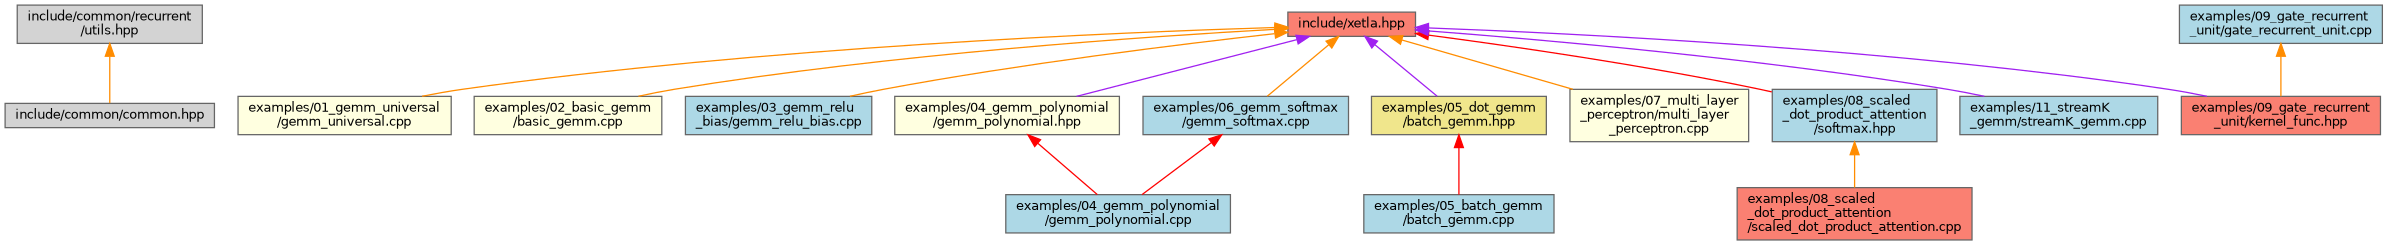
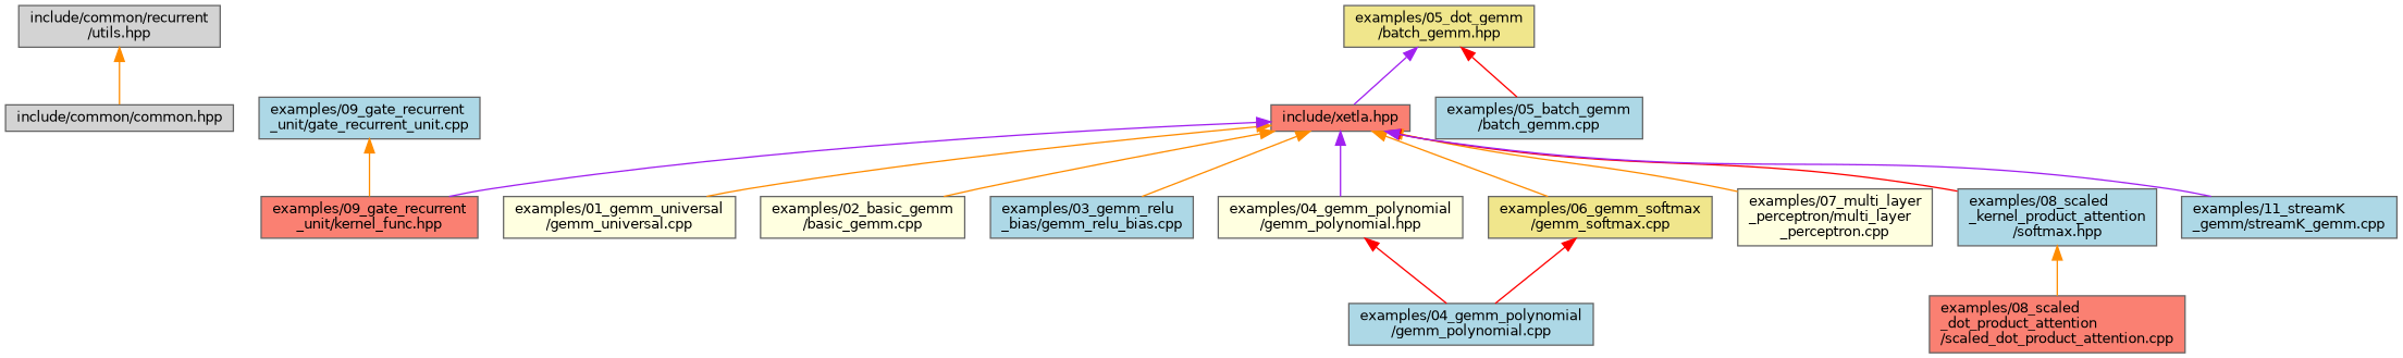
  digraph {
    node [color=grey40 fillcolor=lightblue fontname=Helvetica fontsize=10 shape=box style=filled]
    edge [color=darkorange dir=back fontname=Helvetica fontsize=10 labelfontname=Helvetica labelfontsize=10 style=solid]
    n1 [color=gray40 fillcolor=lightgrey fontcolor=black height=0.2 label="include/common/recurrent\l/utils.hpp" width=0.4]
    n2 [fillcolor=lightgrey height=0.2 label="include/common/common.hpp" width=0.4]
    n3 [fillcolor=salmon height=0.2 label="include/xetla.hpp" width=0.4]
    n4 [fillcolor=lightyellow height=0.2 label="examples/01_gemm_universal\l/gemm_universal.cpp" width=0.4]
    n5 [fillcolor=lightyellow height=0.2 label="examples/02_basic_gemm\l/basic_gemm.cpp" width=0.4]
    n6 [height=0.2 label="examples/03_gemm_relu\l_bias/gemm_relu_bias.cpp" width=0.4]
    n7 [fillcolor=lightyellow height=0.2 label="examples/04_gemm_polynomial\l/gemm_polynomial.hpp" width=0.4]
    n8 [fillcolor=khaki height=0.2 label="examples/05_dot_gemm\l/batch_gemm.hpp" width=0.4]
-   n9 [height=0.2 label="examples/06_gemm_softmax\l/gemm_softmax.cpp" width=0.4]
+   n9 [fillcolor=khaki height=0.2 label="examples/06_gemm_softmax\l/gemm_softmax.cpp" width=0.4]
    n10 [fillcolor=lightyellow height=0.2 label="examples/07_multi_layer\l_perceptron/multi_layer\l_perceptron.cpp" width=0.4]
-   n11 [height=0.2 label="examples/08_scaled\l_dot_product_attention\l/softmax.hpp" width=0.4]
+   n11 [height=0.2 label="examples/08_scaled\l_kernel_product_attention\l/softmax.hpp" width=0.4]
    n12 [fillcolor=salmon height=0.2 label="examples/09_gate_recurrent\l_unit/kernel_func.hpp" width=0.4]
    n13 [height=0.2 label="examples/11_streamK\l_gemm/streamK_gemm.cpp" width=0.4]
    n14 [height=0.2 label="examples/04_gemm_polynomial\l/gemm_polynomial.cpp" width=0.4]
    n15 [height=0.2 label="examples/05_batch_gemm\l/batch_gemm.cpp" width=0.4]
    n16 [fillcolor=salmon height=0.2 label="examples/08_scaled\l_dot_product_attention\l/scaled_dot_product_attention.cpp" width=0.4]
    n17 [height=0.2 label="examples/09_gate_recurrent\l_unit/gate_recurrent_unit.cpp" width=0.4]
    n1 -> n2
    n3 -> n4
    n3 -> n5
    n3 -> n6
    n3 -> n7 [color=purple]
-   n3 -> n8 [color=purple]
+   n8 -> n3 [color=purple]
    n3 -> n9
    n3 -> n10
    n3 -> n11 [color=red]
    n3 -> n12 [color=purple]
    n3 -> n13 [color=purple]
    n7 -> n14 [color=red]
    n8 -> n15 [color=red]
    n9 -> n14 [color=red]
    n11 -> n16
    n17 -> n12
  }
